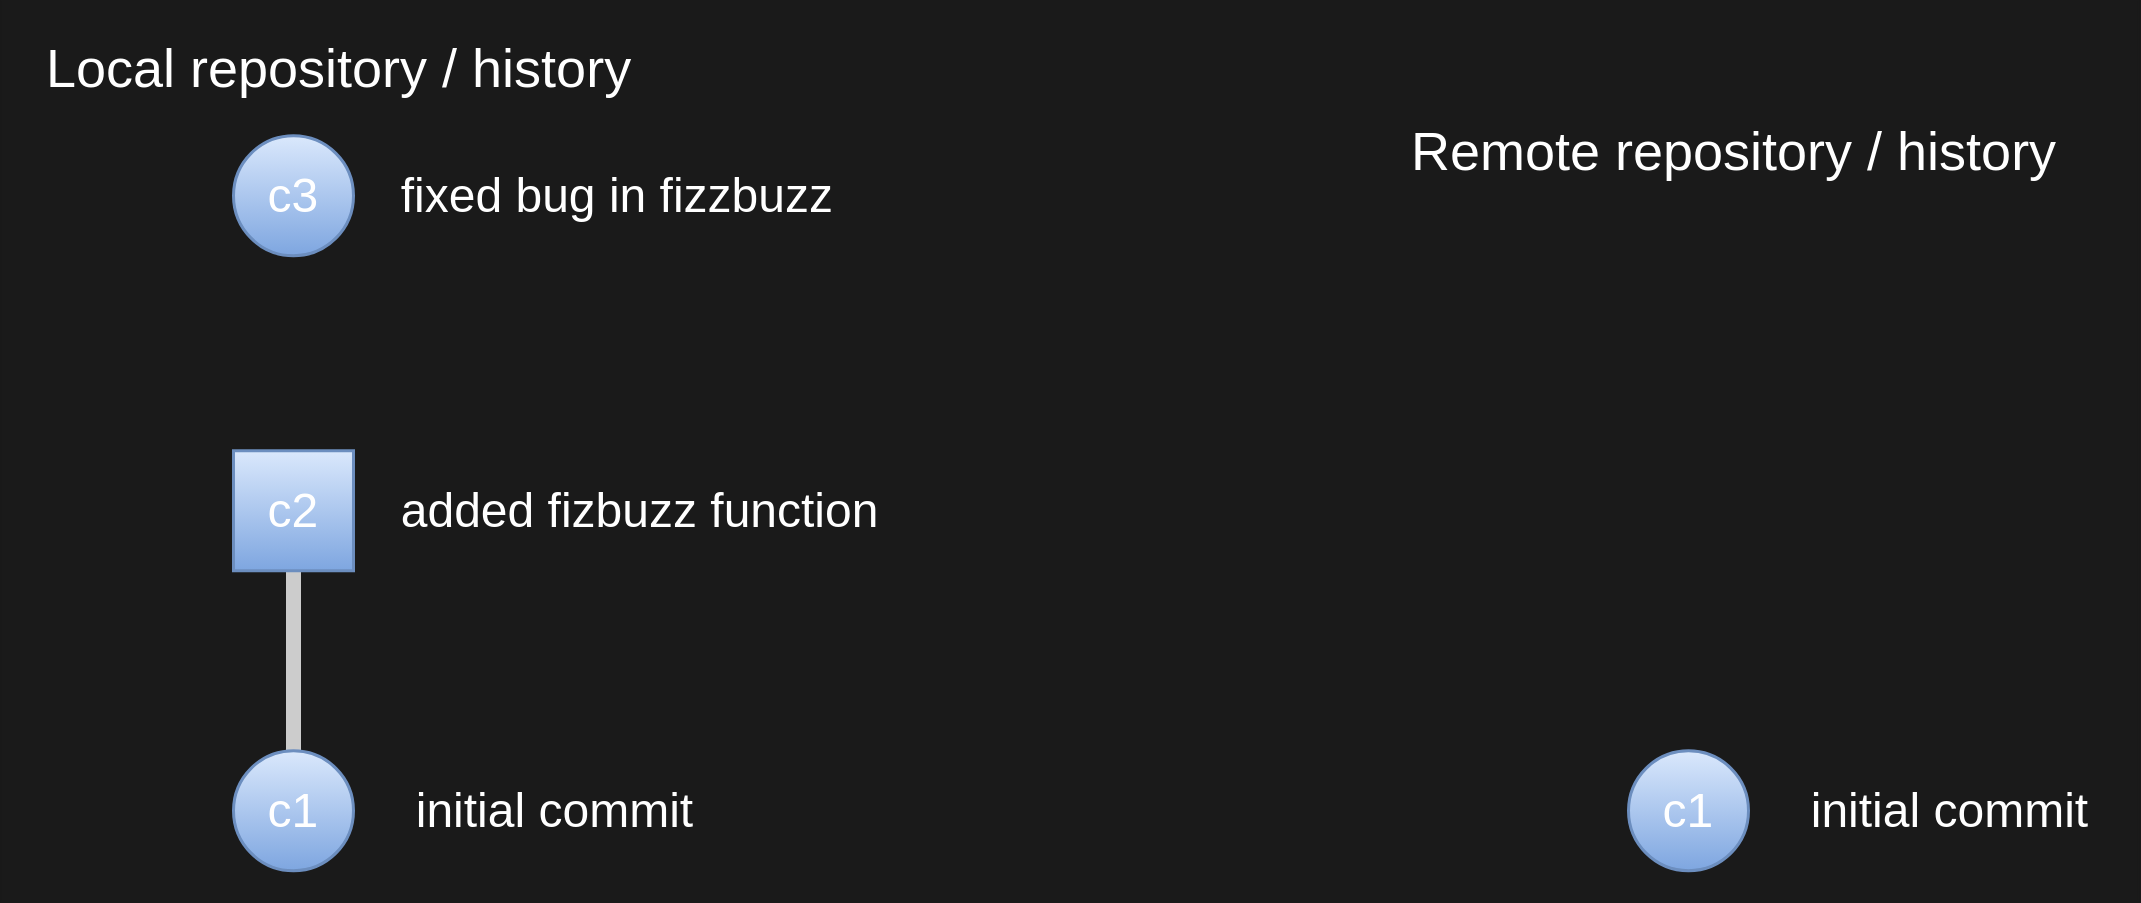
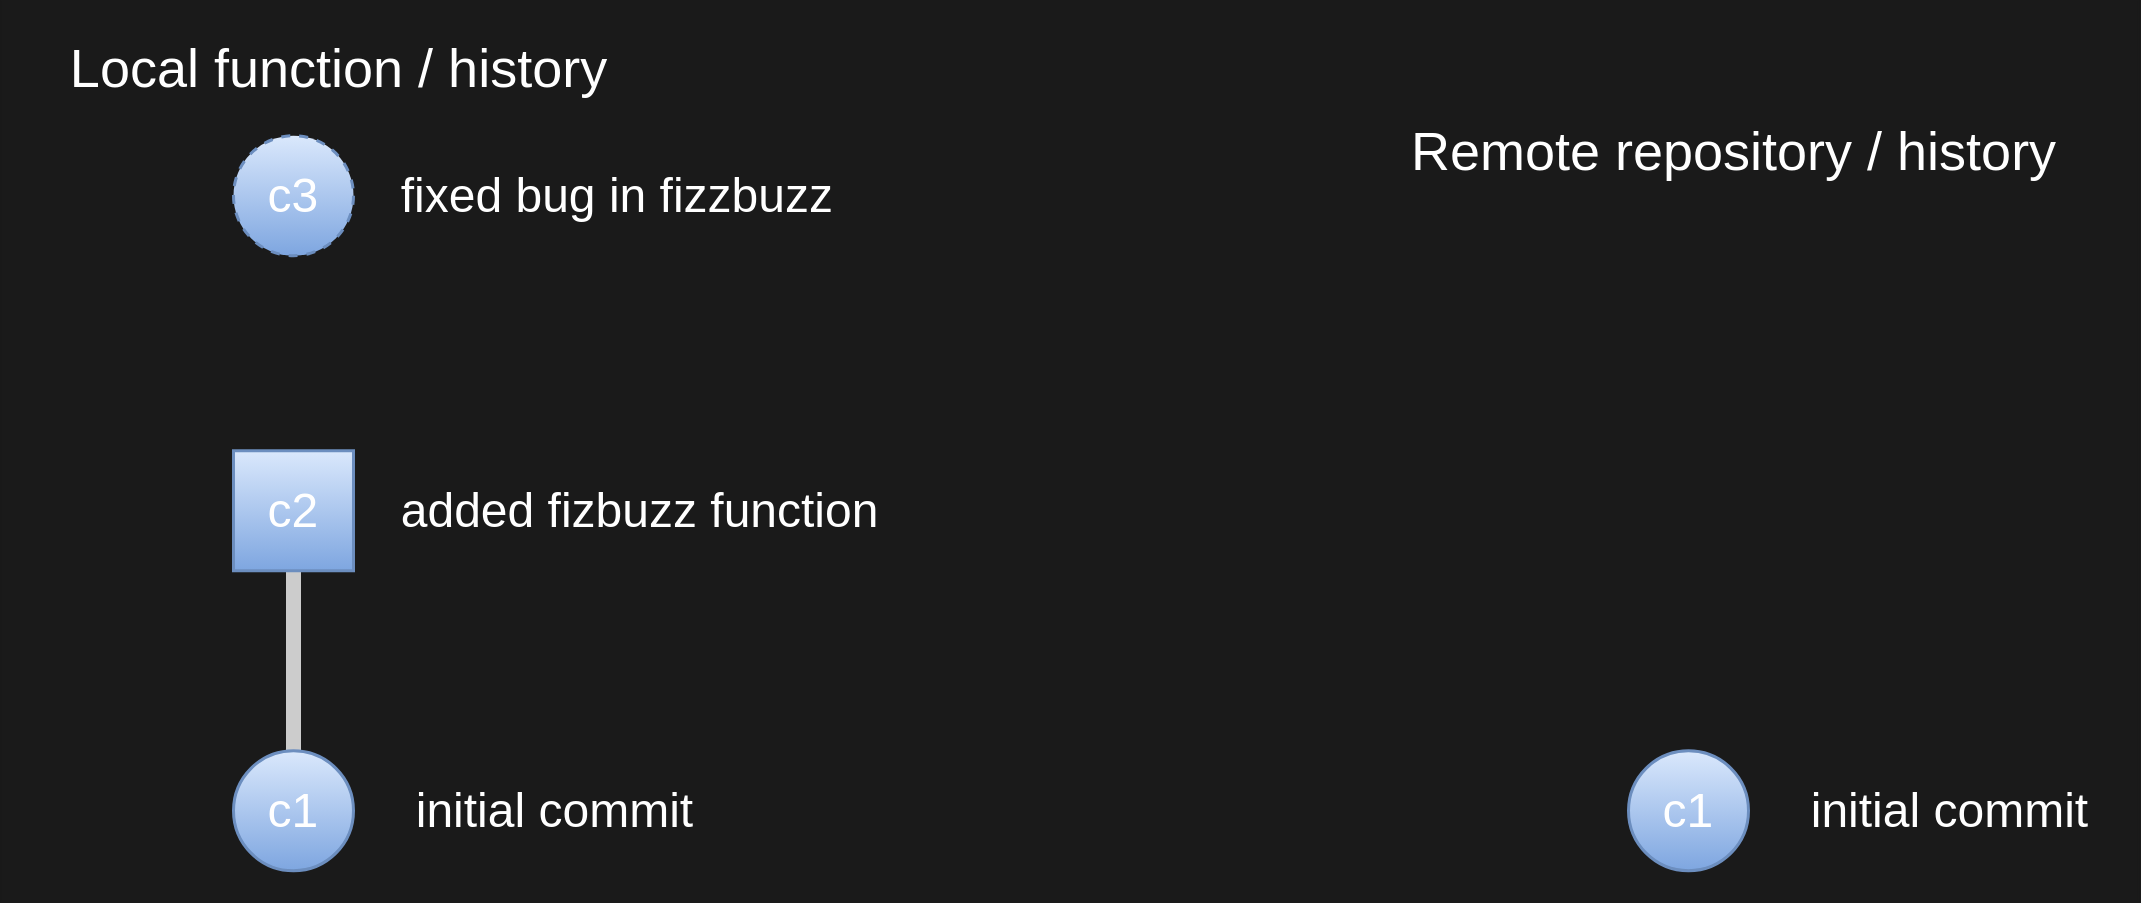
  <mxCell id="0" />
  <mxCell id="1" parent="0" />
  <mxCell id="2" style="edgeStyle=orthogonalEdgeStyle;rounded=1;orthogonalLoop=1;jettySize=auto;html=1;exitX=0.5;exitY=0;exitDx=0;exitDy=0;entryX=0.5;entryY=1;entryDx=0;entryDy=0;fontSize=32;strokeWidth=10;strokeColor=#CCCCCC;endArrow=none;endFill=0;" edge="1" parent="1" source="3" target="4"><mxGeometry relative="1" as="geometry" /></mxCell>
  <mxCell id="3" value="c1" style="ellipse;whiteSpace=wrap;html=1;aspect=fixed;fillColor=#dae8fc;strokeColor=#6c8ebf;strokeWidth=2;fontSize=32;fontColor=#FFFFFF;gradientColor=#7ea6e0;" vertex="1" parent="1"><mxGeometry x="155" y="500" width="80" height="80" as="geometry" /></mxCell>
  <mxCell id="4" value="c2" style="whiteSpace=wrap;html=1;aspect=fixed;fillColor=#dae8fc;strokeColor=#6c8ebf;strokeWidth=2;fontSize=32;fontColor=#FFFFFF;gradientColor=#7ea6e0;rounded=0;" vertex="1" parent="1"><mxGeometry x="155" y="300" width="80" height="80" as="geometry" /></mxCell>
  <mxCell id="5" value="initial commit" style="text;html=1;align=left;verticalAlign=middle;resizable=0;points=[];autosize=1;strokeColor=none;fillColor=none;fontSize=32;fontColor=#FFFFFF;" vertex="1" parent="1"><mxGeometry x="275" y="520" width="200" height="40" as="geometry" /></mxCell>
  <mxCell id="6" value="added fizbuzz function" style="text;html=1;align=left;verticalAlign=middle;resizable=0;points=[];autosize=1;strokeColor=none;fillColor=none;fontSize=32;fontColor=#FFFFFF;" vertex="1" parent="1"><mxGeometry x="265" y="320" width="330" height="40" as="geometry" /></mxCell>
- <mxCell id="7" value="c3" style="ellipse;whiteSpace=wrap;html=1;aspect=fixed;fillColor=#dae8fc;strokeColor=#6c8ebf;strokeWidth=2;fontSize=32;gradientColor=#7ea6e0;fontColor=#FFFFFF;" vertex="1" parent="1"><mxGeometry x="155" y="90" width="80" height="80" as="geometry" /></mxCell>
+ <mxCell id="7" value="c3" style="ellipse;whiteSpace=wrap;html=1;aspect=fixed;fillColor=#dae8fc;strokeColor=#6c8ebf;strokeWidth=2;fontSize=32;gradientColor=#7ea6e0;fontColor=#FFFFFF;dashed=1;" vertex="1" parent="1"><mxGeometry x="155" y="90" width="80" height="80" as="geometry" /></mxCell>
  <mxCell id="8" value="fixed bug in fizzbuzz" style="text;html=1;align=left;verticalAlign=middle;resizable=0;points=[];autosize=1;strokeColor=none;fillColor=none;fontSize=32;fontColor=#FFFFFF;" vertex="1" parent="1"><mxGeometry x="265" y="110" width="300" height="40" as="geometry" /></mxCell>
- <mxCell id="9" value="Local repository / history" style="text;html=1;align=center;verticalAlign=middle;resizable=0;points=[];autosize=1;strokeColor=none;fillColor=none;fontColor=#FFFFFF;fontSize=36;" vertex="1" parent="1"><mxGeometry x="20" y="20" width="410" height="50" as="geometry" /></mxCell>
+ <mxCell id="9" value="Local function / history" style="text;html=1;align=center;verticalAlign=middle;resizable=0;points=[];autosize=1;strokeColor=none;fillColor=none;fontColor=#FFFFFF;fontSize=36;" vertex="1" parent="1"><mxGeometry x="20" y="20" width="410" height="50" as="geometry" /></mxCell>
  <mxCell id="10" value="c1" style="ellipse;whiteSpace=wrap;html=1;aspect=fixed;fillColor=#dae8fc;strokeColor=#6c8ebf;strokeWidth=2;fontSize=32;fontColor=#FFFFFF;gradientColor=#7ea6e0;" vertex="1" parent="1"><mxGeometry x="1085" y="500" width="80" height="80" as="geometry" /></mxCell>
  <mxCell id="11" style="edgeStyle=orthogonalEdgeStyle;rounded=1;orthogonalLoop=1;jettySize=auto;html=1;exitX=0.5;exitY=0;exitDx=0;exitDy=0;fontSize=32;strokeColor=#CCCCCC;strokeWidth=10;endArrow=none;endFill=0;" edge="1" parent="1"><mxGeometry relative="1" as="geometry"><mxPoint x="1125" y="170" as="targetPoint" /></mxGeometry></mxCell>
  <mxCell id="12" value="initial commit" style="text;html=1;align=left;verticalAlign=middle;resizable=0;points=[];autosize=1;strokeColor=none;fillColor=none;fontSize=32;fontColor=#FFFFFF;" vertex="1" parent="1"><mxGeometry x="1205" y="520" width="200" height="40" as="geometry" /></mxCell>
  <mxCell id="13" value="Remote repository / history" style="text;html=1;align=center;verticalAlign=middle;resizable=0;points=[];autosize=1;strokeColor=none;fillColor=none;fontColor=#FFFFFF;fontSize=36;" vertex="1" parent="1"><mxGeometry x="930" y="75" width="450" height="50" as="geometry" /></mxCell>
